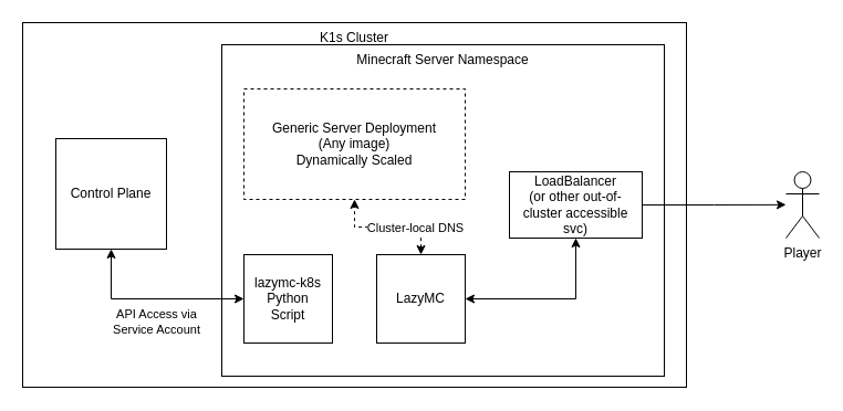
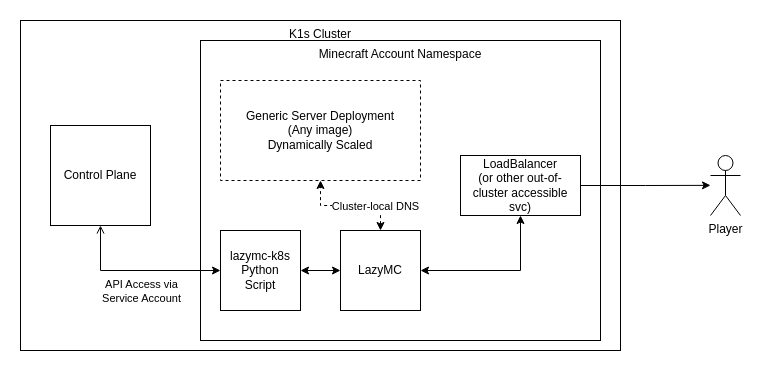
  <mxCell id="0" />
  <mxCell id="1" parent="0" />
  <mxCell id="2" value="&lt;div&gt;K1s Cluster&lt;/div&gt;&lt;div&gt;&lt;br&gt;&lt;/div&gt;" style="rounded=0;whiteSpace=wrap;html=1;verticalAlign=top;" vertex="1" parent="1"><mxGeometry x="20" y="20" width="600" height="330" as="geometry" /></mxCell>
- <mxCell id="3" value="&lt;div&gt;Minecraft Server Namespace&lt;/div&gt;&lt;div&gt;&lt;br&gt;&lt;/div&gt;" style="rounded=0;whiteSpace=wrap;html=1;verticalAlign=top;" vertex="1" parent="1"><mxGeometry x="200" y="40" width="400" height="300" as="geometry" /></mxCell>
+ <mxCell id="3" value="&lt;div&gt;Minecraft Account Namespace&lt;/div&gt;&lt;div&gt;&lt;br&gt;&lt;/div&gt;" style="rounded=0;whiteSpace=wrap;html=1;verticalAlign=top;" vertex="1" parent="1"><mxGeometry x="200" y="40" width="400" height="300" as="geometry" /></mxCell>
  <mxCell id="4" value="&lt;div&gt;Generic Server Deployment&lt;/div&gt;&lt;div&gt;(Any image)&lt;br&gt;Dynamically Scaled&lt;br&gt;&lt;/div&gt;" style="rounded=0;whiteSpace=wrap;html=1;fillStyle=auto;dashed=1;" vertex="1" parent="1"><mxGeometry x="220" y="80" width="200" height="100" as="geometry" /></mxCell>
  <mxCell id="5" style="edgeStyle=orthogonalEdgeStyle;rounded=0;orthogonalLoop=1;jettySize=auto;html=1;exitX=0.5;exitY=0;exitDx=0;exitDy=0;entryX=0.5;entryY=1;entryDx=0;entryDy=0;startArrow=classic;startFill=1;dashed=1;" edge="1" parent="1" source="9" target="4"><mxGeometry relative="1" as="geometry" /></mxCell>
  <mxCell id="6" value="Cluster-local DNS" style="edgeLabel;html=1;align=center;verticalAlign=middle;resizable=0;points=[];" vertex="1" connectable="0" parent="5"><mxGeometry x="0.105" relative="1" as="geometry"><mxPoint x="30" as="offset" /></mxGeometry></mxCell>
  <mxCell id="7" style="edgeStyle=orthogonalEdgeStyle;rounded=0;orthogonalLoop=1;jettySize=auto;html=1;exitX=1;exitY=0.5;exitDx=0;exitDy=0;entryX=0.5;entryY=1;entryDx=0;entryDy=0;startArrow=classic;startFill=1;" edge="1" parent="1" source="9" target="12"><mxGeometry relative="1" as="geometry" /></mxCell>
+ <mxCell id="8" style="edgeStyle=orthogonalEdgeStyle;rounded=0;orthogonalLoop=1;jettySize=auto;html=1;exitX=0;exitY=0.5;exitDx=0;exitDy=0;entryX=1;entryY=0.5;entryDx=0;entryDy=0;startArrow=classic;startFill=1;" edge="1" parent="1" source="9" target="16"><mxGeometry relative="1" as="geometry" /></mxCell>
  <mxCell id="9" value="LazyMC" style="rounded=0;whiteSpace=wrap;html=1;" vertex="1" parent="1"><mxGeometry x="340" y="230" width="80" height="80" as="geometry" /></mxCell>
  <mxCell id="10" value="Control Plane" style="whiteSpace=wrap;html=1;aspect=fixed;" vertex="1" parent="1"><mxGeometry x="50" y="125" width="100" height="100" as="geometry" /></mxCell>
  <mxCell id="11" style="edgeStyle=orthogonalEdgeStyle;rounded=0;orthogonalLoop=1;jettySize=auto;html=1;exitX=1;exitY=0.5;exitDx=0;exitDy=0;" edge="1" parent="1" source="12"><mxGeometry relative="1" as="geometry"><mxPoint x="710" y="184.857" as="targetPoint" /></mxGeometry></mxCell>
  <mxCell id="12" value="LoadBalancer &lt;br&gt;(or other out-of-cluster accessible svc)" style="rounded=0;whiteSpace=wrap;html=1;" vertex="1" parent="1"><mxGeometry x="460" y="155" width="120" height="60" as="geometry" /></mxCell>
  <mxCell id="13" value="Player" style="shape=umlActor;verticalLabelPosition=bottom;verticalAlign=top;html=1;outlineConnect=0;" vertex="1" parent="1"><mxGeometry x="710" y="155" width="30" height="60" as="geometry" /></mxCell>
- <mxCell id="14" style="edgeStyle=orthogonalEdgeStyle;rounded=0;orthogonalLoop=1;jettySize=auto;html=1;exitX=0;exitY=0.5;exitDx=0;exitDy=0;entryX=0.5;entryY=1;entryDx=0;entryDy=0;startArrow=classic;startFill=1;" edge="1" parent="1" source="16" target="10"><mxGeometry relative="1" as="geometry" /></mxCell>
+ <mxCell id="14" style="edgeStyle=orthogonalEdgeStyle;rounded=0;orthogonalLoop=1;jettySize=auto;html=1;exitX=0;exitY=0.5;exitDx=0;exitDy=0;entryX=0.5;entryY=1;entryDx=0;entryDy=0;startArrow=classic;startFill=1;endArrow=open;" edge="1" parent="1" source="16" target="10"><mxGeometry relative="1" as="geometry" /></mxCell>
  <mxCell id="15" value="API Access via &lt;br&gt;Service Account" style="edgeLabel;html=1;align=center;verticalAlign=middle;resizable=0;points=[];" vertex="1" connectable="0" parent="14"><mxGeometry x="-0.035" y="-1" relative="1" as="geometry"><mxPoint y="21" as="offset" /></mxGeometry></mxCell>
  <mxCell id="16" value="lazymc-k8s&lt;br&gt;Python&lt;br&gt;Script" style="rounded=0;whiteSpace=wrap;html=1;" vertex="1" parent="1"><mxGeometry x="220" y="230" width="80" height="80" as="geometry" /></mxCell>
